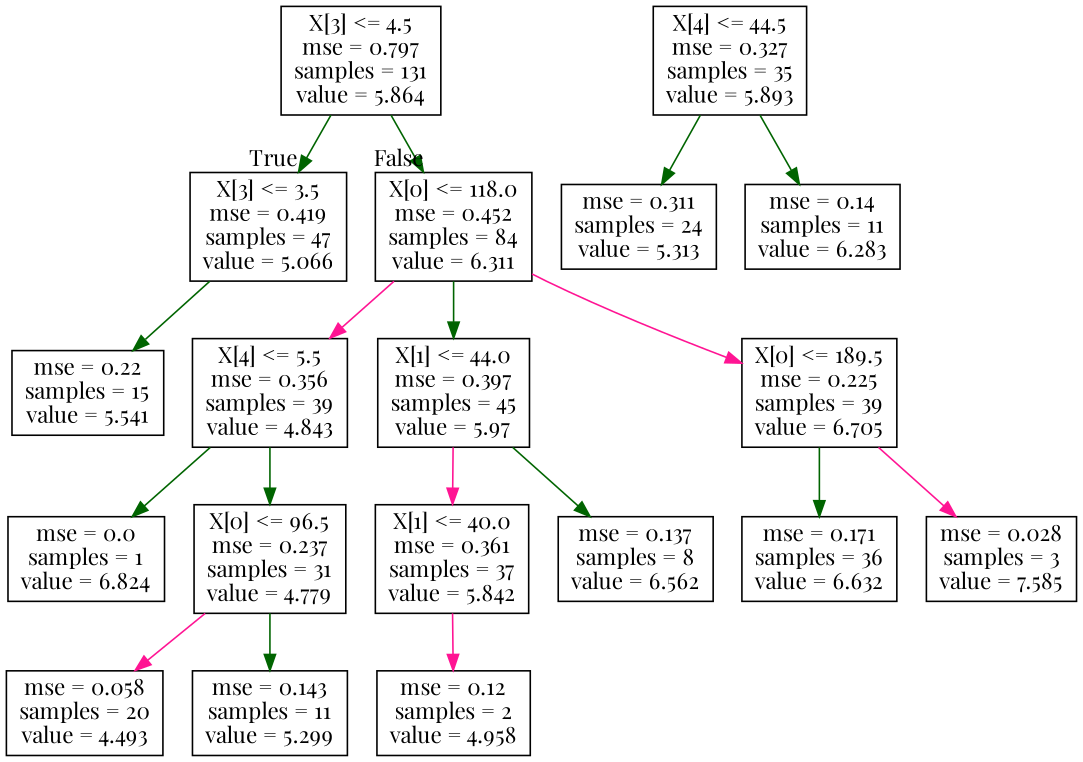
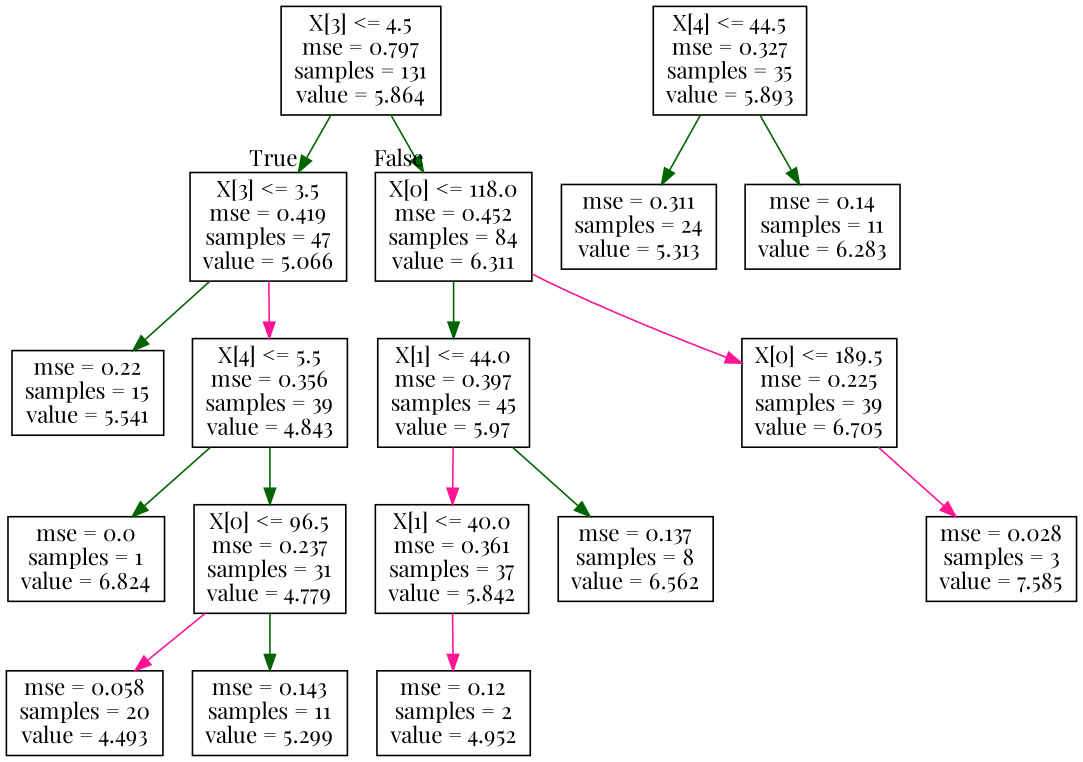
  digraph {
    fontname="Playfair Display"
    node [fontname="Playfair Display" shape=box]
    edge [color=darkgreen fontname="Playfair Display"]
    n1 [label="X[3] <= 4.5\nmse = 0.797\nsamples = 131\nvalue = 5.864"]
    n2 [label="X[3] <= 3.5\nmse = 0.419\nsamples = 47\nvalue = 5.066"]
    n3 [label="X[0] <= 118.0\nmse = 0.452\nsamples = 84\nvalue = 6.311"]
    n4 [label="X[4] <= 5.5\nmse = 0.356\nsamples = 39\nvalue = 4.843"]
    n5 [label="mse = 0.22\nsamples = 15\nvalue = 5.541"]
    n6 [label="X[1] <= 44.0\nmse = 0.397\nsamples = 45\nvalue = 5.97"]
    n7 [label="X[0] <= 189.5\nmse = 0.225\nsamples = 39\nvalue = 6.705"]
    n8 [label="mse = 0.0\nsamples = 1\nvalue = 6.824"]
    n9 [label="X[0] <= 96.5\nmse = 0.237\nsamples = 31\nvalue = 4.779"]
    n10 [label="mse = 0.058\nsamples = 20\nvalue = 4.493"]
    n11 [label="mse = 0.143\nsamples = 11\nvalue = 5.299"]
    n12 [label="X[1] <= 40.0\nmse = 0.361\nsamples = 37\nvalue = 5.842"]
    n13 [label="mse = 0.137\nsamples = 8\nvalue = 6.562"]
-   n14 [label="mse = 0.171\nsamples = 36\nvalue = 6.632"]
    n15 [label="mse = 0.028\nsamples = 3\nvalue = 7.585"]
-   n16 [label="mse = 0.12\nsamples = 2\nvalue = 4.958"]
+   n16 [label="mse = 0.12\nsamples = 2\nvalue = 4.952"]
    n17 [label="X[4] <= 44.5\nmse = 0.327\nsamples = 35\nvalue = 5.893"]
    n18 [label="mse = 0.311\nsamples = 24\nvalue = 5.313"]
    n19 [label="mse = 0.14\nsamples = 11\nvalue = 6.283"]
    n1 -> n2 [headlabel=True labelangle=45 labeldistance=2.5]
    n1 -> n3 [headlabel=False labelangle=-45 labeldistance=2.5]
-   n3 -> n4 [color=deeppink]
+   n2 -> n4 [color=deeppink]
    n2 -> n5
    n3 -> n6
    n3 -> n7 [color=deeppink]
    n4 -> n8
    n4 -> n9
    n6 -> n12 [color=deeppink]
    n6 -> n13
-   n7 -> n14
    n7 -> n15 [color=deeppink]
    n9 -> n10 [color=deeppink]
    n9 -> n11
    n12 -> n16 [color=deeppink]
    n17 -> n18
    n17 -> n19
  }
